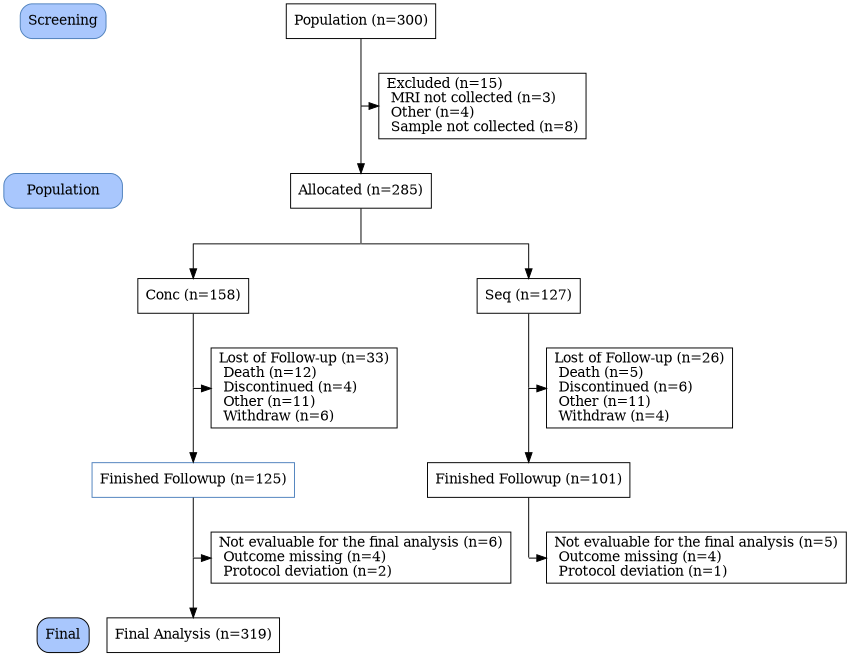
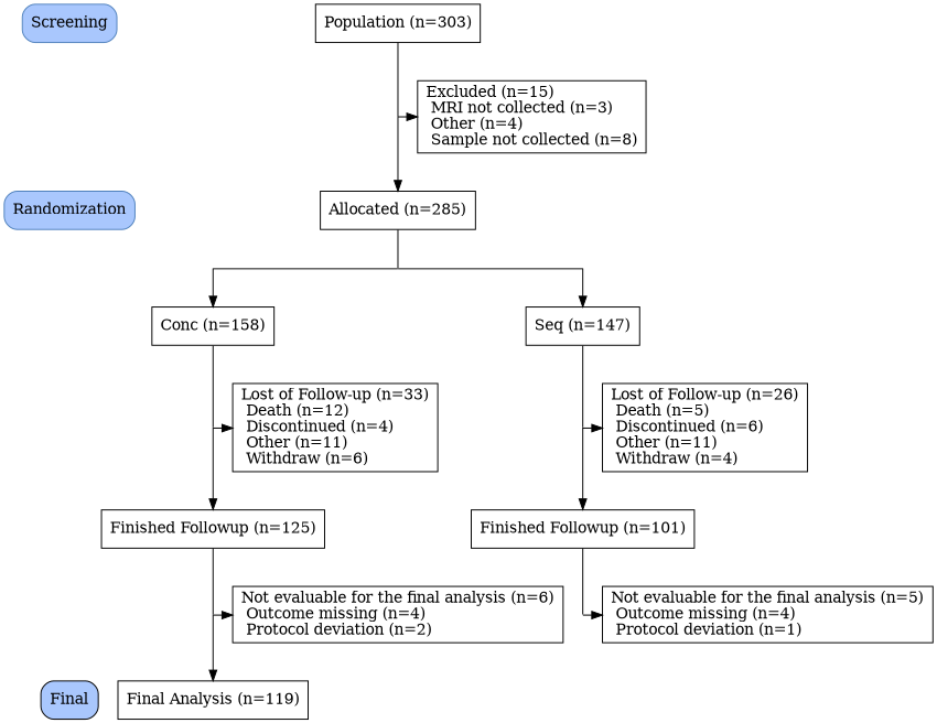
  digraph {
    splines=ortho
    node [shape=rectangle]
    n1 [color="#4F81BD" fillcolor="#A9C7FD" label=Screening style="rounded,filled"]
-   n2 [group=A1 label="Population (n=300)"]
+   n2 [group=A1 label="Population (n=303)"]
    n3 [label="Excluded (n=15)\l MRI not collected (n=3)\l Other (n=4)\l Sample not collected (n=8)\l"]
    P1 [group=A1 shape=point style=invis width=0]
    P2 [group=B1 shape=point style=invis width=0]
    P3 [group=A1 shape=point style=invis width=0]
    P4 [group=B2 shape=point style=invis width=0]
    n8 [group=B1 label="Conc (n=158)"]
-   n9 [group=B2 label="Seq (n=127)"]
+   n9 [group=B2 label="Seq (n=147)"]
    n10 [label="Lost of Follow-up (n=33)\l Death (n=12)\l Discontinued (n=4)\l Other (n=11)\l Withdraw (n=6)\l"]
    P5 [group=B1 shape=point style=invis width=0]
-   n12 [group=B1 label="Finished Followup (n=125)" color="#4F81BD"]
+   n12 [group=B1 label="Finished Followup (n=125)"]
    n13 [group=B2 label="Finished Followup (n=101)"]
    n14 [label="Lost of Follow-up (n=26)\l Death (n=5)\l Discontinued (n=6)\l Other (n=11)\l Withdraw (n=4)\l"]
    P6 [group=B2 shape=point style=invis width=0]
    n16 [label="Not evaluable for the final analysis (n=6)\l Outcome missing (n=4)\l Protocol deviation (n=2)\l"]
    P7 [group=B1 shape=point style=invis width=0]
    n18 [color=black fillcolor="#A9C7FD" label=Final style="rounded,filled"]
-   n19 [group=B1 label="Final Analysis (n=319)"]
+   n19 [group=B1 label="Final Analysis (n=119)"]
    n20 [label="Not evaluable for the final analysis (n=5)\l Outcome missing (n=4)\l Protocol deviation (n=1)\l"]
    P8 [group=B2 shape=point style=invis width=0]
-   n22 [color="#4F81BD" fillcolor="#A9C7FD" label=Population style="rounded,filled"]
+   n22 [color="#4F81BD" fillcolor="#A9C7FD" label=Randomization style="rounded,filled"]
    n23 [group=A1 label="Allocated (n=285)"]
    subgraph sub_1 {
      rank=same
      rankdir=LR
      n1
      n2
    }
    subgraph sub_2 {
      rank=same
      rankdir=LR
      n3
      P1
    }
    subgraph sub_3 {
      rank=same
      rankdir=LR
      P2
      P3
      P4
    }
    subgraph sub_4 {
      rank=same
      rankdir=LR
      n8
      n9
    }
    subgraph sub_5 {
      rank=same
      rankdir=LR
      n10
      P5
    }
    subgraph sub_6 {
      rank=same
      rankdir=LR
      n12
      n13
    }
    subgraph sub_7 {
      rank=same
      rankdir=LR
      n10
      n14
    }
    subgraph sub_8 {
      rank=same
      rankdir=LR
      n14
      P6
    }
    subgraph sub_9 {
      rank=same
      rankdir=LR
      n16
      P7
    }
    subgraph sub_10 {
      rank=same
      rankdir=LR
      n18
      n19
    }
    subgraph sub_11 {
      rank=same
      rankdir=LR
      n16
      n20
    }
    subgraph sub_12 {
      rank=same
      rankdir=LR
      n20
      P8
    }
    subgraph sub_13 {
      rank=same
      rankdir=LR
      n22
      n23
    }
    n1 -> n22 [style=invis]
    n2 -> P1 [arrowhead=none]
    P1 -> n3
    P1 -> n23
    P2 -> P3 [arrowhead=none]
    P2 -> n8
    P3 -> P4 [arrowhead=none]
    P4 -> n9
    n8 -> P5 [arrowhead=none]
    n9 -> P6 [arrowhead=none]
    P5 -> n10
    P5 -> n12
    n12 -> P7 [arrowhead=none]
    n13 -> P8 [arrowhead=none]
    P6 -> n13
    P6 -> n14
    P7 -> n16
    P7 -> n19
    P8 -> n20
    n22 -> n18 [style=invis]
    n23 -> P3 [arrowhead=none]
  }
